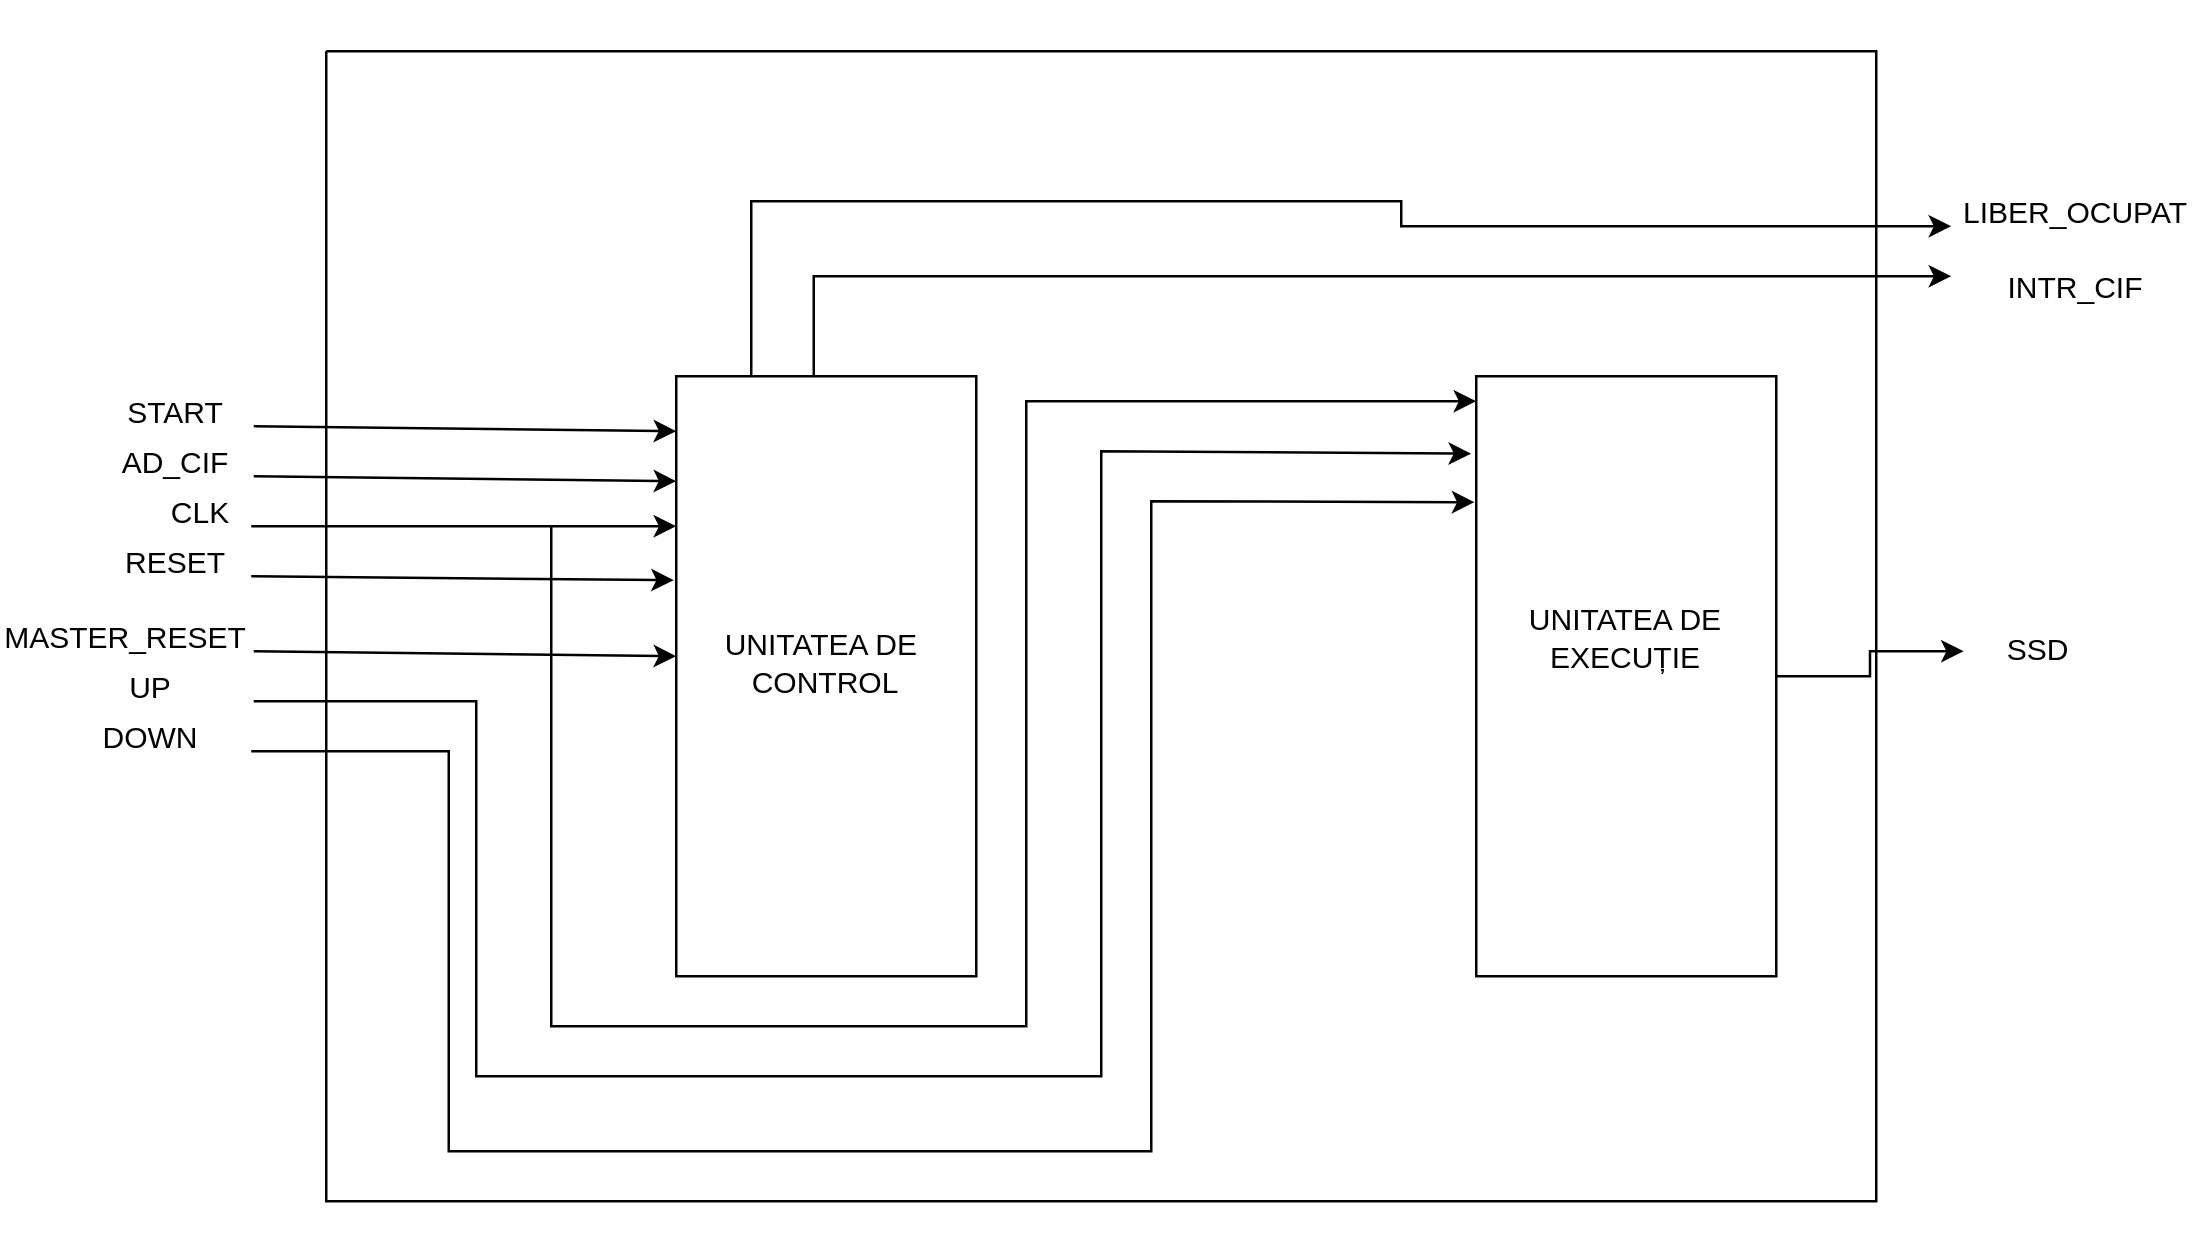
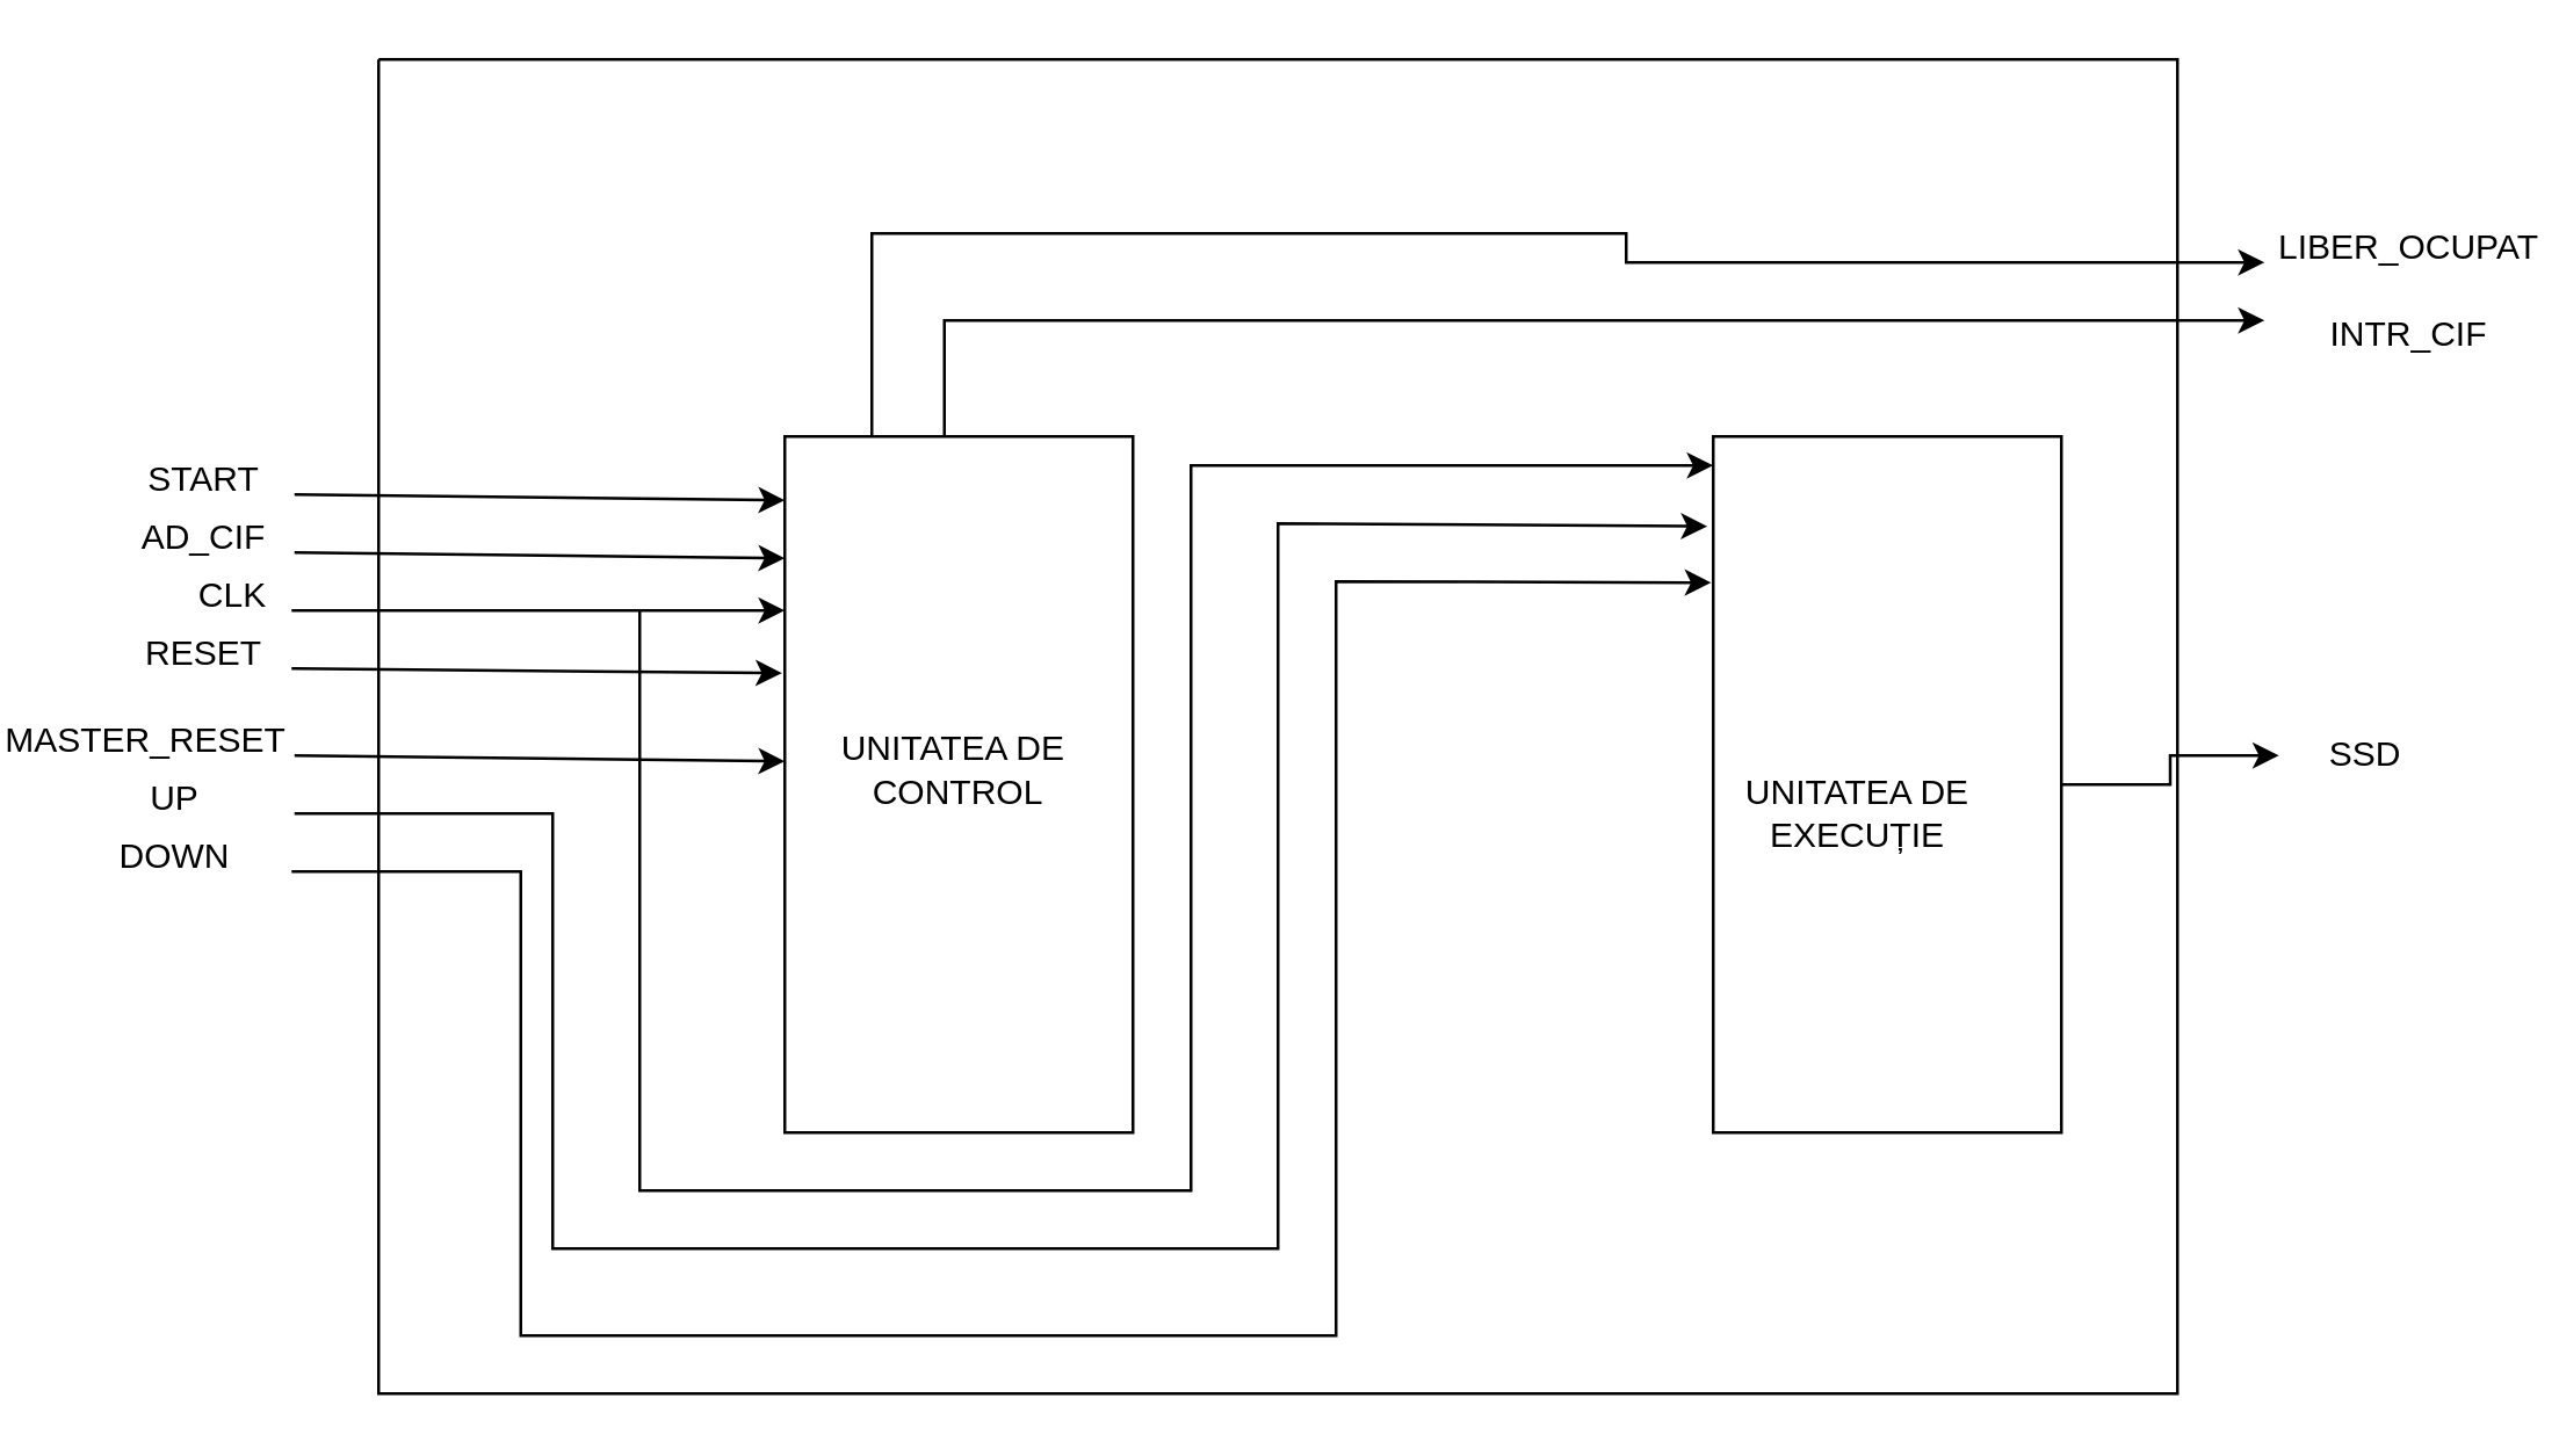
  <mxCell id="0" />
  <mxCell id="1" parent="0" />
  <mxCell id="2" style="edgeStyle=orthogonalEdgeStyle;rounded=0;orthogonalLoop=1;jettySize=auto;html=1;exitX=0.25;exitY=0;exitDx=0;exitDy=0;" edge="1" parent="1" source="3"><mxGeometry relative="1" as="geometry"><mxPoint x="780" y="90" as="targetPoint" /><Array as="points"><mxPoint x="300" y="80" /><mxPoint x="560" y="80" /></Array></mxGeometry></mxCell>
  <mxCell id="3" value="" style="rounded=0;whiteSpace=wrap;html=1;" vertex="1" parent="1"><mxGeometry x="270" y="150" width="120" height="240" as="geometry" /></mxCell>
  <mxCell id="4" style="edgeStyle=orthogonalEdgeStyle;rounded=0;orthogonalLoop=1;jettySize=auto;html=1;exitX=1;exitY=0.5;exitDx=0;exitDy=0;entryX=0;entryY=0.5;entryDx=0;entryDy=0;" edge="1" parent="1" source="5" target="24"><mxGeometry relative="1" as="geometry"><mxPoint x="760" y="270.333" as="targetPoint" /></mxGeometry></mxCell>
  <mxCell id="5" value="" style="rounded=0;whiteSpace=wrap;html=1;" vertex="1" parent="1"><mxGeometry x="590" y="150" width="120" height="240" as="geometry" /></mxCell>
  <mxCell id="6" value="" style="endArrow=classic;html=1;rounded=0;entryX=0;entryY=0.25;entryDx=0;entryDy=0;" edge="1" parent="1" target="3"><mxGeometry width="50" height="50" relative="1" as="geometry"><mxPoint x="100" y="210" as="sourcePoint" /><mxPoint x="170" y="210" as="targetPoint" /></mxGeometry></mxCell>
  <mxCell id="7" value="" style="endArrow=classic;html=1;rounded=0;entryX=-0.008;entryY=0.34;entryDx=0;entryDy=0;entryPerimeter=0;" edge="1" parent="1" target="3"><mxGeometry width="50" height="50" relative="1" as="geometry"><mxPoint x="100" y="230" as="sourcePoint" /><mxPoint x="150" y="200" as="targetPoint" /><Array as="points" /></mxGeometry></mxCell>
  <mxCell id="8" value="" style="endArrow=classic;html=1;rounded=0;entryX=-0.008;entryY=0.34;entryDx=0;entryDy=0;entryPerimeter=0;" edge="1" parent="1"><mxGeometry width="50" height="50" relative="1" as="geometry"><mxPoint x="101" y="260" as="sourcePoint" /><mxPoint x="270" y="262" as="targetPoint" /><Array as="points" /></mxGeometry></mxCell>
  <mxCell id="9" value="" style="endArrow=classic;html=1;rounded=0;entryX=-0.017;entryY=0.129;entryDx=0;entryDy=0;entryPerimeter=0;" edge="1" parent="1" target="5"><mxGeometry width="50" height="50" relative="1" as="geometry"><mxPoint x="101" y="280" as="sourcePoint" /><mxPoint x="520" y="430" as="targetPoint" /><Array as="points"><mxPoint x="190" y="280" /><mxPoint x="190" y="430" /><mxPoint x="440" y="430" /><mxPoint x="440" y="180" /></Array></mxGeometry></mxCell>
  <mxCell id="10" value="" style="endArrow=classic;html=1;rounded=0;entryX=-0.008;entryY=0.34;entryDx=0;entryDy=0;entryPerimeter=0;" edge="1" parent="1"><mxGeometry width="50" height="50" relative="1" as="geometry"><mxPoint x="101" y="190" as="sourcePoint" /><mxPoint x="270" y="192" as="targetPoint" /><Array as="points" /></mxGeometry></mxCell>
  <mxCell id="11" value="" style="endArrow=classic;html=1;rounded=0;entryX=-0.006;entryY=0.21;entryDx=0;entryDy=0;entryPerimeter=0;" edge="1" parent="1" target="5"><mxGeometry width="50" height="50" relative="1" as="geometry"><mxPoint x="100" y="300" as="sourcePoint" /><mxPoint x="460" y="200" as="targetPoint" /><Array as="points"><mxPoint x="179" y="300" /><mxPoint x="179" y="460" /><mxPoint x="460" y="460" /><mxPoint x="460" y="200" /></Array></mxGeometry></mxCell>
  <mxCell id="12" value="" style="endArrow=classic;html=1;rounded=0;entryX=-0.008;entryY=0.34;entryDx=0;entryDy=0;entryPerimeter=0;" edge="1" parent="1"><mxGeometry width="50" height="50" relative="1" as="geometry"><mxPoint x="101" y="170" as="sourcePoint" /><mxPoint x="270" y="172" as="targetPoint" /><Array as="points" /></mxGeometry></mxCell>
  <mxCell id="13" value="START" style="text;html=1;strokeColor=none;fillColor=none;align=center;verticalAlign=middle;whiteSpace=wrap;rounded=0;" vertex="1" parent="1"><mxGeometry x="40" y="150" width="60" height="30" as="geometry" /></mxCell>
  <mxCell id="14" value="AD_CIF" style="text;html=1;strokeColor=none;fillColor=none;align=center;verticalAlign=middle;whiteSpace=wrap;rounded=0;" vertex="1" parent="1"><mxGeometry x="40" y="170" width="60" height="30" as="geometry" /></mxCell>
  <mxCell id="15" value="CLK" style="text;html=1;strokeColor=none;fillColor=none;align=center;verticalAlign=middle;whiteSpace=wrap;rounded=0;" vertex="1" parent="1"><mxGeometry x="50" y="190" width="60" height="30" as="geometry" /></mxCell>
  <mxCell id="16" value="RESET" style="text;html=1;strokeColor=none;fillColor=none;align=center;verticalAlign=middle;whiteSpace=wrap;rounded=0;" vertex="1" parent="1"><mxGeometry x="40" y="210" width="60" height="30" as="geometry" /></mxCell>
  <mxCell id="17" value="MASTER_RESET" style="text;html=1;strokeColor=none;fillColor=none;align=center;verticalAlign=middle;whiteSpace=wrap;rounded=0;" vertex="1" parent="1"><mxGeometry x="20" y="240" width="60" height="30" as="geometry" /></mxCell>
  <mxCell id="18" value="UP" style="text;html=1;strokeColor=none;fillColor=none;align=center;verticalAlign=middle;whiteSpace=wrap;rounded=0;" vertex="1" parent="1"><mxGeometry x="30" y="260" width="60" height="30" as="geometry" /></mxCell>
  <mxCell id="19" value="DOWN" style="text;html=1;strokeColor=none;fillColor=none;align=center;verticalAlign=middle;whiteSpace=wrap;rounded=0;" vertex="1" parent="1"><mxGeometry x="30" y="280" width="60" height="30" as="geometry" /></mxCell>
  <mxCell id="20" value="UNITATEA DE&amp;nbsp;&lt;br&gt;CONTROL" style="text;html=1;strokeColor=none;fillColor=none;align=center;verticalAlign=middle;whiteSpace=wrap;rounded=0;" vertex="1" parent="1"><mxGeometry x="285" y="250" width="90" height="30" as="geometry" /></mxCell>
- <mxCell id="21" value="UNITATEA DE&lt;br&gt;EXECUȚIE" style="text;html=1;strokeColor=none;fillColor=none;align=center;verticalAlign=middle;whiteSpace=wrap;rounded=0;" vertex="1" parent="1"><mxGeometry x="610" y="240" width="80" height="30" as="geometry" /></mxCell>
+ <mxCell id="21" value="UNITATEA DE&lt;br&gt;EXECUȚIE" style="text;html=1;strokeColor=none;fillColor=none;align=center;verticalAlign=middle;whiteSpace=wrap;rounded=0;" vertex="1" parent="1"><mxGeometry x="600" y="265" width="80" height="30" as="geometry" /></mxCell>
  <mxCell id="22" value="" style="endArrow=classic;html=1;rounded=0;" edge="1" parent="1"><mxGeometry width="50" height="50" relative="1" as="geometry"><mxPoint x="220" y="210" as="sourcePoint" /><mxPoint x="590" y="160" as="targetPoint" /><Array as="points"><mxPoint x="220" y="410" /><mxPoint x="410" y="410" /><mxPoint x="410" y="160" /></Array></mxGeometry></mxCell>
  <mxCell id="23" value="" style="endArrow=classic;html=1;rounded=0;" edge="1" parent="1"><mxGeometry width="50" height="50" relative="1" as="geometry"><mxPoint x="325" y="150" as="sourcePoint" /><mxPoint x="780" y="110" as="targetPoint" /><Array as="points"><mxPoint x="325" y="110" /><mxPoint x="440" y="110" /></Array></mxGeometry></mxCell>
  <mxCell id="24" value="SSD" style="text;html=1;strokeColor=none;fillColor=none;align=center;verticalAlign=middle;whiteSpace=wrap;rounded=0;" vertex="1" parent="1"><mxGeometry x="785" y="245" width="60" height="30" as="geometry" /></mxCell>
  <mxCell id="25" value="LIBER_OCUPAT" style="text;html=1;strokeColor=none;fillColor=none;align=center;verticalAlign=middle;whiteSpace=wrap;rounded=0;" vertex="1" parent="1"><mxGeometry x="800" y="70" width="60" height="30" as="geometry" /></mxCell>
  <mxCell id="26" value="INTR_CIF" style="text;html=1;strokeColor=none;fillColor=none;align=center;verticalAlign=middle;whiteSpace=wrap;rounded=0;" vertex="1" parent="1"><mxGeometry x="800" y="100" width="60" height="30" as="geometry" /></mxCell>
  <mxCell id="27" value="" style="endArrow=none;html=1;rounded=0;" edge="1" parent="1"><mxGeometry width="50" height="50" relative="1" as="geometry"><mxPoint x="130" y="20" as="sourcePoint" /><mxPoint x="130" y="20" as="targetPoint" /><Array as="points"><mxPoint x="750" y="20" /><mxPoint x="750" y="480" /><mxPoint x="130" y="480" /></Array></mxGeometry></mxCell>
